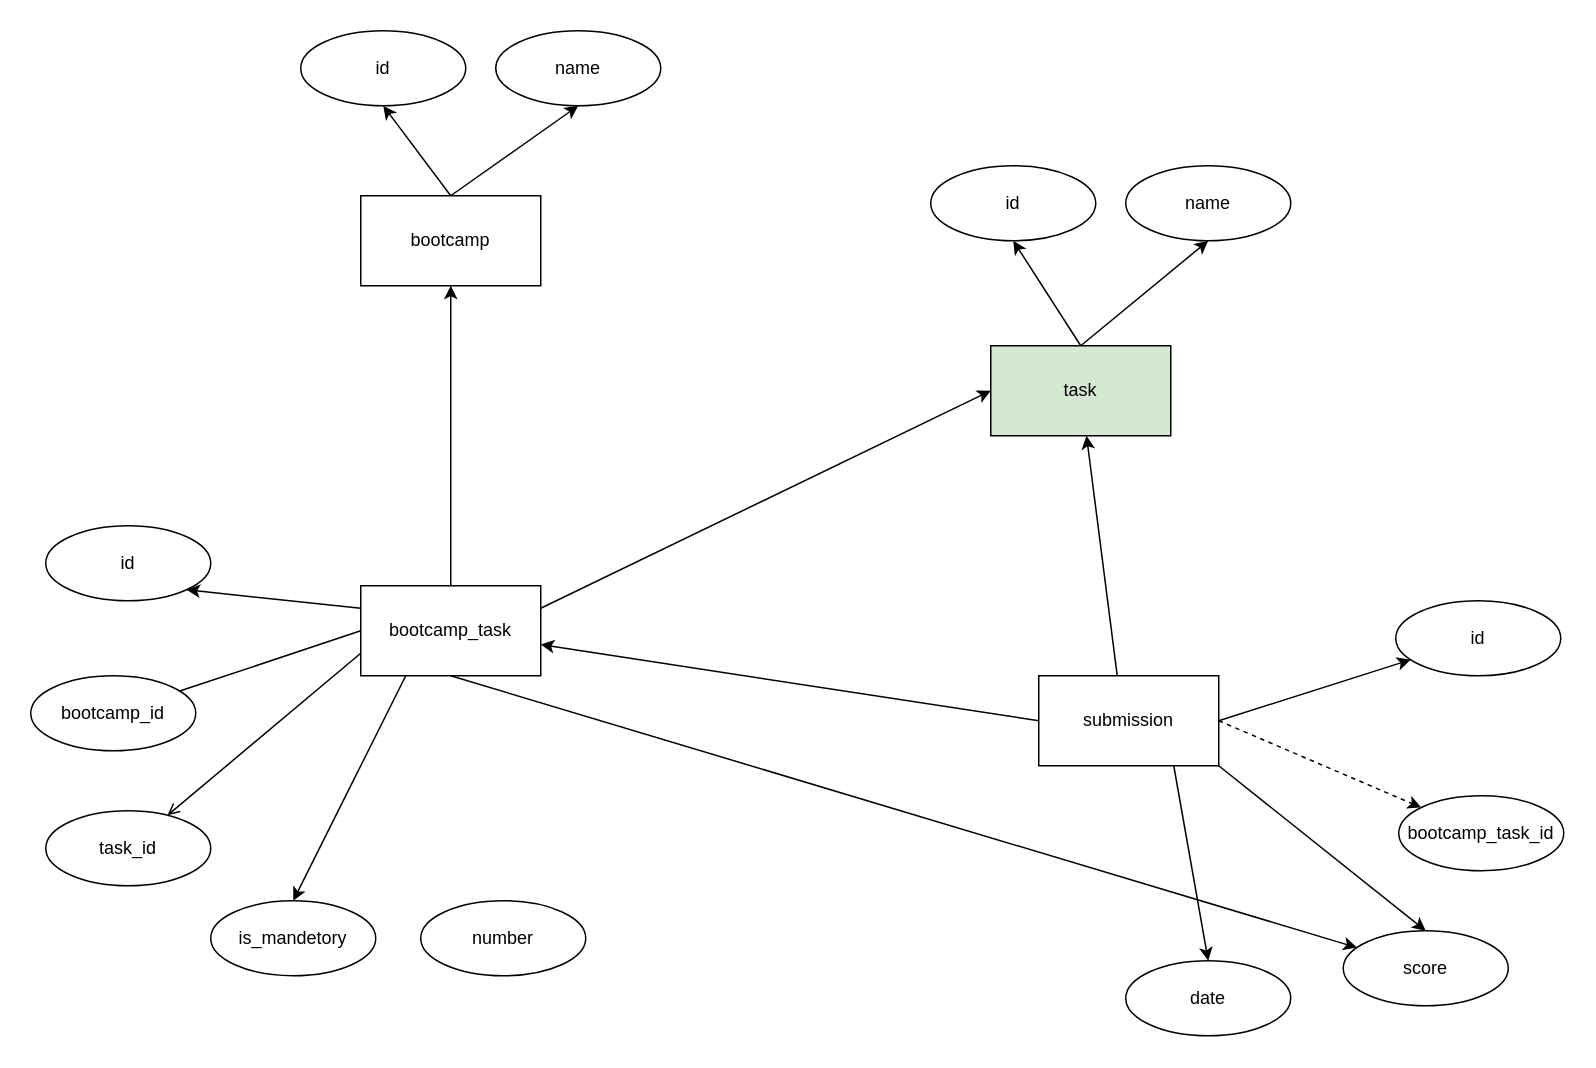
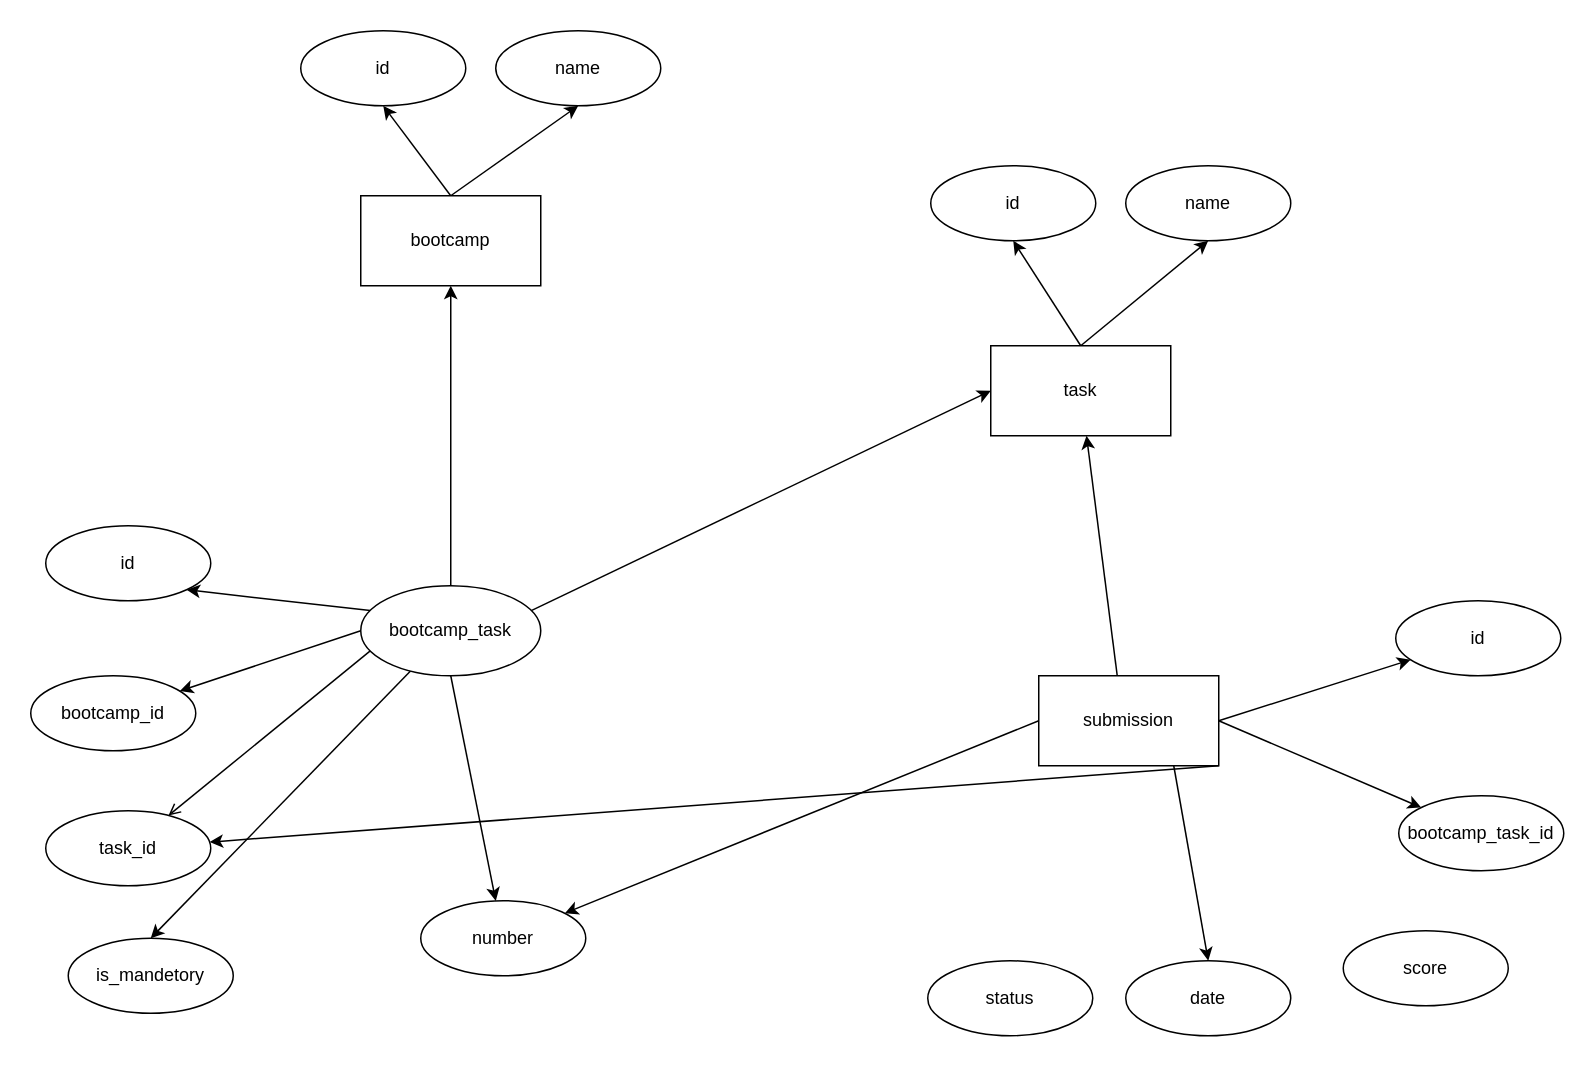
  <mxCell id="0" />
  <mxCell id="1" parent="0" />
  <mxCell id="2" style="edgeStyle=none;rounded=0;orthogonalLoop=1;jettySize=auto;html=1;exitX=0.5;exitY=0;exitDx=0;exitDy=0;entryX=0.5;entryY=1;entryDx=0;entryDy=0;" edge="1" parent="1" source="4" target="23"><mxGeometry relative="1" as="geometry" /></mxCell>
  <mxCell id="3" style="edgeStyle=none;rounded=0;orthogonalLoop=1;jettySize=auto;html=1;exitX=0.5;exitY=0;exitDx=0;exitDy=0;entryX=0.5;entryY=1;entryDx=0;entryDy=0;" edge="1" parent="1" source="4" target="24"><mxGeometry relative="1" as="geometry" /></mxCell>
  <mxCell id="4" value="bootcamp" style="rounded=0;whiteSpace=wrap;html=1;" vertex="1" parent="1"><mxGeometry y="130" width="120" height="60" as="geometry" x="240" /></mxCell>
  <mxCell id="5" style="edgeStyle=none;rounded=0;orthogonalLoop=1;jettySize=auto;html=1;exitX=0.5;exitY=0;exitDx=0;exitDy=0;entryX=0.5;entryY=1;entryDx=0;entryDy=0;" edge="1" parent="1" source="7" target="25"><mxGeometry relative="1" as="geometry" /></mxCell>
  <mxCell id="6" style="edgeStyle=none;rounded=0;orthogonalLoop=1;jettySize=auto;html=1;exitX=0.5;exitY=0;exitDx=0;exitDy=0;entryX=0.5;entryY=1;entryDx=0;entryDy=0;" edge="1" parent="1" source="7" target="26"><mxGeometry relative="1" as="geometry" /></mxCell>
- <mxCell id="7" value="task" style="rounded=0;whiteSpace=wrap;html=1;fillColor=#d5e8d4;" vertex="1" parent="1"><mxGeometry x="660" y="230" width="120" height="60" as="geometry" /></mxCell>
+ <mxCell id="7" value="task" style="rounded=0;whiteSpace=wrap;html=1;" vertex="1" parent="1"><mxGeometry x="660" y="230" width="120" height="60" as="geometry" /></mxCell>
  <mxCell id="8" style="edgeStyle=none;rounded=0;orthogonalLoop=1;jettySize=auto;html=1;exitX=0.5;exitY=0;exitDx=0;exitDy=0;entryX=0.5;entryY=1;entryDx=0;entryDy=0;" edge="1" parent="1" source="15" target="4"><mxGeometry relative="1" as="geometry" /></mxCell>
- <mxCell id="9" style="edgeStyle=none;rounded=0;orthogonalLoop=1;jettySize=auto;html=1;exitX=0.5;exitY=1;exitDx=0;exitDy=0;" edge="1" parent="1" source="15" target="36"><mxGeometry relative="1" as="geometry" /></mxCell>
+ <mxCell id="9" style="edgeStyle=none;rounded=0;orthogonalLoop=1;jettySize=auto;html=1;exitX=0.5;exitY=1;exitDx=0;exitDy=0;" edge="1" parent="1" source="15" target="33"><mxGeometry relative="1" as="geometry" /></mxCell>
  <mxCell id="10" style="edgeStyle=none;rounded=0;orthogonalLoop=1;jettySize=auto;html=1;exitX=0.25;exitY=1;exitDx=0;exitDy=0;entryX=0.5;entryY=0;entryDx=0;entryDy=0;" edge="1" parent="1" source="15" target="31"><mxGeometry relative="1" as="geometry" /></mxCell>
  <mxCell id="11" style="edgeStyle=none;rounded=0;orthogonalLoop=1;jettySize=auto;html=1;exitX=0;exitY=0.75;exitDx=0;exitDy=0;endArrow=open;" edge="1" parent="1" source="15" target="29"><mxGeometry relative="1" as="geometry" /></mxCell>
- <mxCell id="12" style="edgeStyle=none;rounded=0;orthogonalLoop=1;jettySize=auto;html=1;exitX=0;exitY=0.5;exitDx=0;exitDy=0;endArrow=none;" edge="1" parent="1" source="15" target="28"><mxGeometry relative="1" as="geometry" /></mxCell>
+ <mxCell id="12" style="edgeStyle=none;rounded=0;orthogonalLoop=1;jettySize=auto;html=1;exitX=0;exitY=0.5;exitDx=0;exitDy=0;" edge="1" parent="1" source="15" target="28"><mxGeometry relative="1" as="geometry" /></mxCell>
  <mxCell id="13" style="edgeStyle=none;rounded=0;orthogonalLoop=1;jettySize=auto;html=1;exitX=0;exitY=0.25;exitDx=0;exitDy=0;entryX=1;entryY=1;entryDx=0;entryDy=0;" edge="1" parent="1" source="15" target="27"><mxGeometry relative="1" as="geometry" /></mxCell>
  <mxCell id="14" style="edgeStyle=none;rounded=0;orthogonalLoop=1;jettySize=auto;html=1;exitX=1;exitY=0.25;exitDx=0;exitDy=0;entryX=0;entryY=0.5;entryDx=0;entryDy=0;" edge="1" parent="1" source="15" target="7"><mxGeometry relative="1" as="geometry" /></mxCell>
- <mxCell id="15" value="bootcamp_task" style="rounded=0;whiteSpace=wrap;html=1;" vertex="1" parent="1"><mxGeometry y="390" width="120" height="60" as="geometry" x="240" /></mxCell>
+ <mxCell id="15" value="bootcamp_task" style="ellipse;whiteSpace=wrap;html=1;" vertex="1" parent="1"><mxGeometry y="390" width="120" height="60" as="geometry" x="240" /></mxCell>
  <mxCell id="16" style="rounded=0;orthogonalLoop=1;jettySize=auto;html=1;exitX=1;exitY=0.5;exitDx=0;exitDy=0;" edge="1" parent="1" source="22" target="30"><mxGeometry relative="1" as="geometry" /></mxCell>
- <mxCell id="17" style="edgeStyle=none;rounded=0;orthogonalLoop=1;jettySize=auto;html=1;exitX=0;exitY=0.5;exitDx=0;exitDy=0;" edge="1" parent="1" source="22" target="15"><mxGeometry relative="1" as="geometry" /></mxCell>
+ <mxCell id="17" style="edgeStyle=none;rounded=0;orthogonalLoop=1;jettySize=auto;html=1;exitX=0;exitY=0.5;exitDx=0;exitDy=0;" edge="1" parent="1" source="22" target="33"><mxGeometry relative="1" as="geometry" /></mxCell>
  <mxCell id="18" style="edgeStyle=none;rounded=0;orthogonalLoop=1;jettySize=auto;html=1;exitX=0.5;exitY=1;exitDx=0;exitDy=0;" edge="1" parent="1" source="22" target="7"><mxGeometry relative="1" as="geometry" /></mxCell>
  <mxCell id="19" style="edgeStyle=none;rounded=0;orthogonalLoop=1;jettySize=auto;html=1;exitX=0.75;exitY=1;exitDx=0;exitDy=0;entryX=0.5;entryY=0;entryDx=0;entryDy=0;" edge="1" parent="1" source="22" target="34"><mxGeometry relative="1" as="geometry" /></mxCell>
- <mxCell id="20" style="edgeStyle=none;rounded=0;orthogonalLoop=1;jettySize=auto;html=1;exitX=1;exitY=1;exitDx=0;exitDy=0;entryX=0.5;entryY=0;entryDx=0;entryDy=0;" edge="1" parent="1" source="22" target="36"><mxGeometry relative="1" as="geometry" /></mxCell>
- <mxCell id="21" style="edgeStyle=none;rounded=0;orthogonalLoop=1;jettySize=auto;html=1;exitX=1;exitY=0.5;exitDx=0;exitDy=0;dashed=1;" edge="1" parent="1" source="22" target="32"><mxGeometry relative="1" as="geometry" /></mxCell>
+ <mxCell id="20" style="edgeStyle=none;rounded=0;orthogonalLoop=1;jettySize=auto;html=1;exitX=1;exitY=1;exitDx=0;exitDy=0;" edge="1" parent="1" source="22" target="29"><mxGeometry relative="1" as="geometry" /></mxCell>
+ <mxCell id="21" style="edgeStyle=none;rounded=0;orthogonalLoop=1;jettySize=auto;html=1;exitX=1;exitY=0.5;exitDx=0;exitDy=0;" edge="1" parent="1" source="22" target="32"><mxGeometry relative="1" as="geometry" /></mxCell>
  <mxCell id="22" value="submission" style="rounded=0;whiteSpace=wrap;html=1;" vertex="1" parent="1"><mxGeometry x="692" y="450" width="120" height="60" as="geometry" /></mxCell>
  <mxCell id="23" value="id" style="ellipse;whiteSpace=wrap;html=1;" vertex="1" parent="1"><mxGeometry x="200" y="20" width="110" height="50" as="geometry" /></mxCell>
  <mxCell id="24" value="name" style="ellipse;whiteSpace=wrap;html=1;" vertex="1" parent="1"><mxGeometry x="330" y="20" width="110" height="50" as="geometry" /></mxCell>
  <mxCell id="25" value="id" style="ellipse;whiteSpace=wrap;html=1;" vertex="1" parent="1"><mxGeometry x="620" y="110" width="110" height="50" as="geometry" /></mxCell>
  <mxCell id="26" value="name" style="ellipse;whiteSpace=wrap;html=1;" vertex="1" parent="1"><mxGeometry x="750" y="110" width="110" height="50" as="geometry" /></mxCell>
  <mxCell id="27" value="id" style="ellipse;whiteSpace=wrap;html=1;" vertex="1" parent="1"><mxGeometry x="30" y="350" width="110" height="50" as="geometry" /></mxCell>
  <mxCell id="28" value="bootcamp_id" style="ellipse;whiteSpace=wrap;html=1;" vertex="1" parent="1"><mxGeometry x="20" y="450" width="110" height="50" as="geometry" /></mxCell>
  <mxCell id="29" value="task_id" style="ellipse;whiteSpace=wrap;html=1;" vertex="1" parent="1"><mxGeometry x="30" y="540" width="110" height="50" as="geometry" /></mxCell>
  <mxCell id="30" value="id" style="ellipse;whiteSpace=wrap;html=1;" vertex="1" parent="1"><mxGeometry x="930" y="400" width="110" height="50" as="geometry" /></mxCell>
- <mxCell id="31" value="is_mandetory" style="ellipse;whiteSpace=wrap;html=1;" vertex="1" parent="1"><mxGeometry x="140" y="600" width="110" height="50" as="geometry" /></mxCell>
+ <mxCell id="31" value="is_mandetory" style="ellipse;whiteSpace=wrap;html=1;" vertex="1" parent="1"><mxGeometry x="45" y="625" width="110" height="50" as="geometry" /></mxCell>
  <mxCell id="32" value="bootcamp_task_id" style="ellipse;whiteSpace=wrap;html=1;" vertex="1" parent="1"><mxGeometry x="932" y="530" width="110" height="50" as="geometry" /></mxCell>
  <mxCell id="33" value="number" style="ellipse;whiteSpace=wrap;html=1;" vertex="1" parent="1"><mxGeometry x="280" y="600" width="110" height="50" as="geometry" /></mxCell>
  <mxCell id="34" value="date" style="ellipse;whiteSpace=wrap;html=1;" vertex="1" parent="1"><mxGeometry x="750" y="640" width="110" height="50" as="geometry" /></mxCell>
+ <mxCell id="35" value="status" style="ellipse;whiteSpace=wrap;html=1;" vertex="1" parent="1"><mxGeometry x="618" y="640" width="110" height="50" as="geometry" /></mxCell>
  <mxCell id="36" value="score" style="ellipse;whiteSpace=wrap;html=1;" vertex="1" parent="1"><mxGeometry x="895" y="620" width="110" height="50" as="geometry" /></mxCell>
